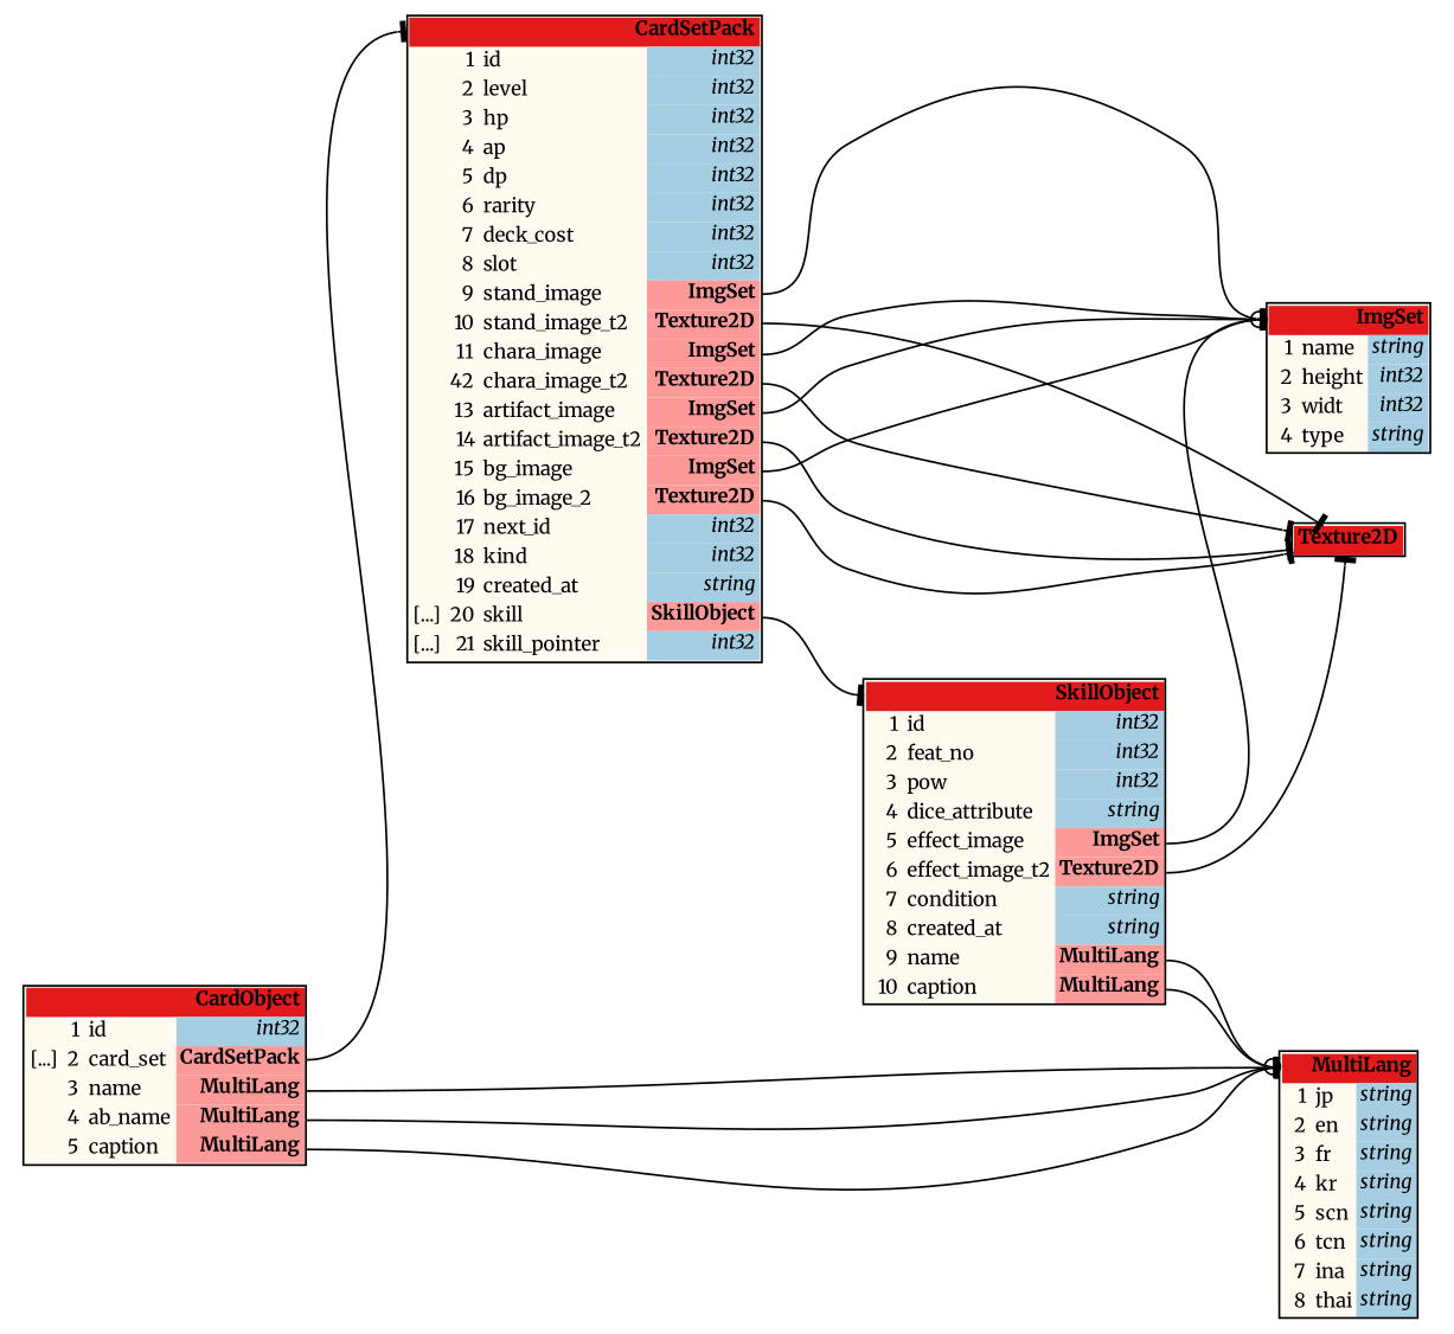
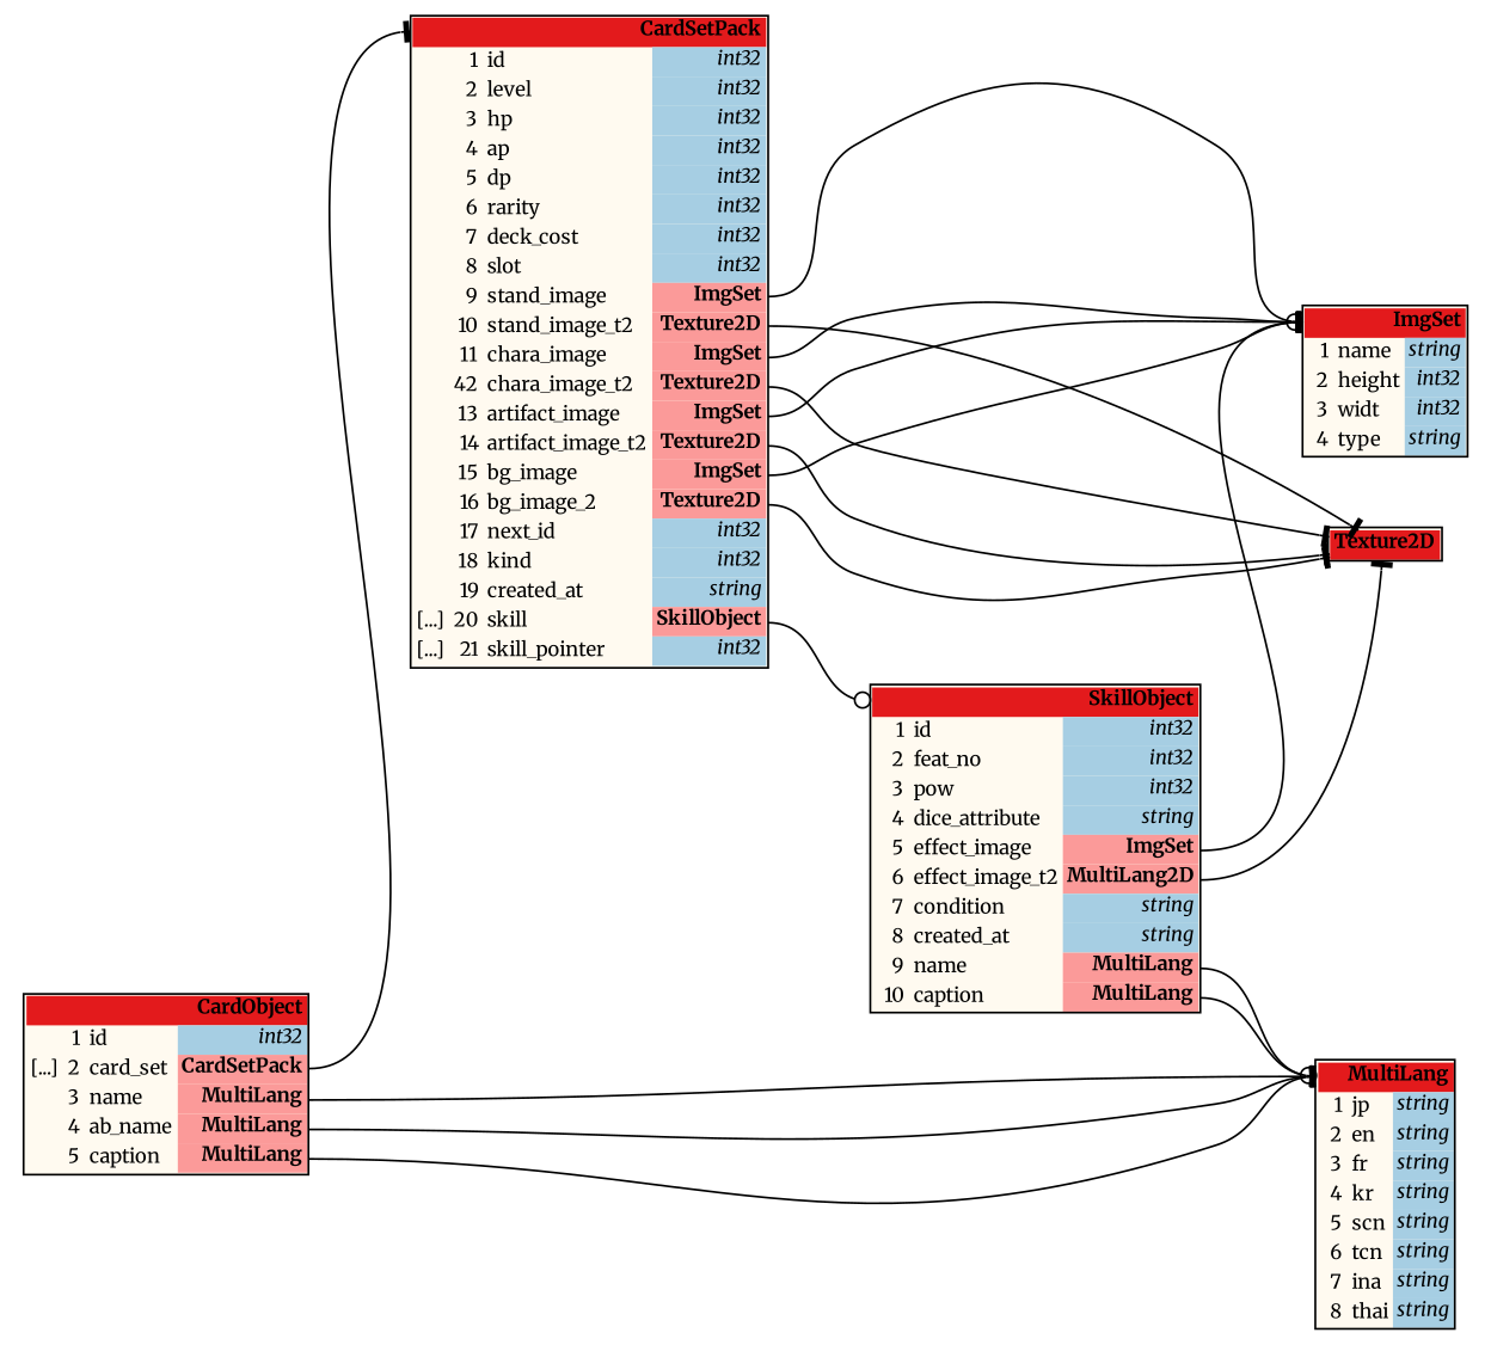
  digraph {
    fontname=Merriweather
    rankdir=LR
    node [fontname=Merriweather fontsize=10 shape=plaintext]
    edge [arrowhead=tee color="#000000" fontname=Merriweather headport=header tailport="pocaption:e"]
    n1 [label=<<TABLE BORDER="1" CELLBORDER="0" CELLSPACING="0" BGCOLOR="#fffaf0"><TR><TD COLSPAN="4" PORT="header" BGCOLOR="#e31a1c" ALIGN="right"><b>CardObject</b></TD></TR><TR><TD ALIGN="right"></TD><TD ALIGN="right">1</TD><TD ALIGN="left">id</TD><TD BGCOLOR="#a6cee3" PORT="poid" ALIGN="right" TITLE="int32"><i>int32</i></TD></TR><TR><TD ALIGN="right">[...]</TD><TD ALIGN="right">2</TD><TD ALIGN="left">card_set</TD><TD BGCOLOR="#fb9a99" PORT="pocard_set" ALIGN="right"><b>CardSetPack</b></TD></TR><TR><TD ALIGN="right"></TD><TD ALIGN="right">3</TD><TD ALIGN="left">name</TD><TD BGCOLOR="#fb9a99" PORT="poname" ALIGN="right"><b>MultiLang</b></TD></TR><TR><TD ALIGN="right"></TD><TD ALIGN="right">4</TD><TD ALIGN="left">ab_name</TD><TD BGCOLOR="#fb9a99" PORT="poab_name" ALIGN="right"><b>MultiLang</b></TD></TR><TR><TD ALIGN="right"></TD><TD ALIGN="right">5</TD><TD ALIGN="left">caption</TD><TD BGCOLOR="#fb9a99" PORT="pocaption" ALIGN="right"><b>MultiLang</b></TD></TR></TABLE>>]
    n2 [label=<<TABLE BORDER="1" CELLBORDER="0" CELLSPACING="0" BGCOLOR="#fffaf0"><TR><TD COLSPAN="4" PORT="header" BGCOLOR="#e31a1c" ALIGN="right"><b>CardSetPack</b></TD></TR><TR><TD ALIGN="right"></TD><TD ALIGN="right">1</TD><TD ALIGN="left">id</TD><TD BGCOLOR="#a6cee3" PORT="poid" ALIGN="right" TITLE="int32"><i>int32</i></TD></TR><TR><TD ALIGN="right"></TD><TD ALIGN="right">2</TD><TD ALIGN="left">level</TD><TD BGCOLOR="#a6cee3" PORT="polevel" ALIGN="right" TITLE="int32"><i>int32</i></TD></TR><TR><TD ALIGN="right"></TD><TD ALIGN="right">3</TD><TD ALIGN="left">hp</TD><TD BGCOLOR="#a6cee3" PORT="pohp" ALIGN="right" TITLE="int32"><i>int32</i></TD></TR><TR><TD ALIGN="right"></TD><TD ALIGN="right">4</TD><TD ALIGN="left">ap</TD><TD BGCOLOR="#a6cee3" PORT="poap" ALIGN="right" TITLE="int32"><i>int32</i></TD></TR><TR><TD ALIGN="right"></TD><TD ALIGN="right">5</TD><TD ALIGN="left">dp</TD><TD BGCOLOR="#a6cee3" PORT="podp" ALIGN="right" TITLE="int32"><i>int32</i></TD></TR><TR><TD ALIGN="right"></TD><TD ALIGN="right">6</TD><TD ALIGN="left">rarity</TD><TD BGCOLOR="#a6cee3" PORT="porarity" ALIGN="right" TITLE="int32"><i>int32</i></TD></TR><TR><TD ALIGN="right"></TD><TD ALIGN="right">7</TD><TD ALIGN="left">deck_cost</TD><TD BGCOLOR="#a6cee3" PORT="podeck_cost" ALIGN="right" TITLE="int32"><i>int32</i></TD></TR><TR><TD ALIGN="right"></TD><TD ALIGN="right">8</TD><TD ALIGN="left">slot</TD><TD BGCOLOR="#a6cee3" PORT="poslot" ALIGN="right" TITLE="int32"><i>int32</i></TD></TR><TR><TD ALIGN="right"></TD><TD ALIGN="right">9</TD><TD ALIGN="left">stand_image</TD><TD BGCOLOR="#fb9a99" PORT="postand_image" ALIGN="right"><b>ImgSet</b></TD></TR><TR><TD ALIGN="right"></TD><TD ALIGN="right">10</TD><TD ALIGN="left">stand_image_t2</TD><TD BGCOLOR="#fb9a99" PORT="postand_image_t2" ALIGN="right"><b>Texture2D</b></TD></TR><TR><TD ALIGN="right"></TD><TD ALIGN="right">11</TD><TD ALIGN="left">chara_image</TD><TD BGCOLOR="#fb9a99" PORT="pochara_image" ALIGN="right"><b>ImgSet</b></TD></TR><TR><TD ALIGN="right"></TD><TD ALIGN="right">42</TD><TD ALIGN="left">chara_image_t2</TD><TD BGCOLOR="#fb9a99" PORT="pochara_image_t2" ALIGN="right"><b>Texture2D</b></TD></TR><TR><TD ALIGN="right"></TD><TD ALIGN="right">13</TD><TD ALIGN="left">artifact_image</TD><TD BGCOLOR="#fb9a99" PORT="poartifact_image" ALIGN="right"><b>ImgSet</b></TD></TR><TR><TD ALIGN="right"></TD><TD ALIGN="right">14</TD><TD ALIGN="left">artifact_image_t2</TD><TD BGCOLOR="#fb9a99" PORT="poartifact_image_t2" ALIGN="right"><b>Texture2D</b></TD></TR><TR><TD ALIGN="right"></TD><TD ALIGN="right">15</TD><TD ALIGN="left">bg_image</TD><TD BGCOLOR="#fb9a99" PORT="pobg_image" ALIGN="right"><b>ImgSet</b></TD></TR><TR><TD ALIGN="right"></TD><TD ALIGN="right">16</TD><TD ALIGN="left">bg_image_2</TD><TD BGCOLOR="#fb9a99" PORT="pobg_image_2" ALIGN="right"><b>Texture2D</b></TD></TR><TR><TD ALIGN="right"></TD><TD ALIGN="right">17</TD><TD ALIGN="left">next_id</TD><TD BGCOLOR="#a6cee3" PORT="ponext_id" ALIGN="right" TITLE="int32"><i>int32</i></TD></TR><TR><TD ALIGN="right"></TD><TD ALIGN="right">18</TD><TD ALIGN="left">kind</TD><TD BGCOLOR="#a6cee3" PORT="pokind" ALIGN="right" TITLE="int32"><i>int32</i></TD></TR><TR><TD ALIGN="right"></TD><TD ALIGN="right">19</TD><TD ALIGN="left">created_at</TD><TD BGCOLOR="#a6cee3" PORT="pocreated_at" ALIGN="right" TITLE="string"><i>string</i></TD></TR><TR><TD ALIGN="right">[...]</TD><TD ALIGN="right">20</TD><TD ALIGN="left">skill</TD><TD BGCOLOR="#fb9a99" PORT="poskill" ALIGN="right"><b>SkillObject</b></TD></TR><TR><TD ALIGN="right">[...]</TD><TD ALIGN="right">21</TD><TD ALIGN="left">skill_pointer</TD><TD BGCOLOR="#a6cee3" PORT="poskill_pointer" ALIGN="right" TITLE="int32"><i>int32</i></TD></TR></TABLE>>]
    n3 [label=<<TABLE BORDER="1" CELLBORDER="0" CELLSPACING="0" BGCOLOR="#fffaf0"><TR><TD COLSPAN="4" PORT="header" BGCOLOR="#e31a1c" ALIGN="right"><b>MultiLang</b></TD></TR><TR><TD ALIGN="right"></TD><TD ALIGN="right">1</TD><TD ALIGN="left">jp</TD><TD BGCOLOR="#a6cee3" PORT="pojp" ALIGN="right" TITLE="string"><i>string</i></TD></TR><TR><TD ALIGN="right"></TD><TD ALIGN="right">2</TD><TD ALIGN="left">en</TD><TD BGCOLOR="#a6cee3" PORT="poen" ALIGN="right" TITLE="string"><i>string</i></TD></TR><TR><TD ALIGN="right"></TD><TD ALIGN="right">3</TD><TD ALIGN="left">fr</TD><TD BGCOLOR="#a6cee3" PORT="pofr" ALIGN="right" TITLE="string"><i>string</i></TD></TR><TR><TD ALIGN="right"></TD><TD ALIGN="right">4</TD><TD ALIGN="left">kr</TD><TD BGCOLOR="#a6cee3" PORT="pokr" ALIGN="right" TITLE="string"><i>string</i></TD></TR><TR><TD ALIGN="right"></TD><TD ALIGN="right">5</TD><TD ALIGN="left">scn</TD><TD BGCOLOR="#a6cee3" PORT="poscn" ALIGN="right" TITLE="string"><i>string</i></TD></TR><TR><TD ALIGN="right"></TD><TD ALIGN="right">6</TD><TD ALIGN="left">tcn</TD><TD BGCOLOR="#a6cee3" PORT="potcn" ALIGN="right" TITLE="string"><i>string</i></TD></TR><TR><TD ALIGN="right"></TD><TD ALIGN="right">7</TD><TD ALIGN="left">ina</TD><TD BGCOLOR="#a6cee3" PORT="poina" ALIGN="right" TITLE="string"><i>string</i></TD></TR><TR><TD ALIGN="right"></TD><TD ALIGN="right">8</TD><TD ALIGN="left">thai</TD><TD BGCOLOR="#a6cee3" PORT="pothai" ALIGN="right" TITLE="string"><i>string</i></TD></TR></TABLE>>]
-   n4 [label=<<TABLE BORDER="1" CELLBORDER="0" CELLSPACING="0" BGCOLOR="#fffaf0"><TR><TD COLSPAN="4" PORT="header" BGCOLOR="#e31a1c" ALIGN="right"><b>SkillObject</b></TD></TR><TR><TD ALIGN="right"></TD><TD ALIGN="right">1</TD><TD ALIGN="left">id</TD><TD BGCOLOR="#a6cee3" PORT="poid" ALIGN="right" TITLE="int32"><i>int32</i></TD></TR><TR><TD ALIGN="right"></TD><TD ALIGN="right">2</TD><TD ALIGN="left">feat_no</TD><TD BGCOLOR="#a6cee3" PORT="pofeat_no" ALIGN="right" TITLE="int32"><i>int32</i></TD></TR><TR><TD ALIGN="right"></TD><TD ALIGN="right">3</TD><TD ALIGN="left">pow</TD><TD BGCOLOR="#a6cee3" PORT="popow" ALIGN="right" TITLE="int32"><i>int32</i></TD></TR><TR><TD ALIGN="right"></TD><TD ALIGN="right">4</TD><TD ALIGN="left">dice_attribute</TD><TD BGCOLOR="#a6cee3" PORT="podice_attribute" ALIGN="right" TITLE="string"><i>string</i></TD></TR><TR><TD ALIGN="right"></TD><TD ALIGN="right">5</TD><TD ALIGN="left">effect_image</TD><TD BGCOLOR="#fb9a99" PORT="poeffect_image" ALIGN="right"><b>ImgSet</b></TD></TR><TR><TD ALIGN="right"></TD><TD ALIGN="right">6</TD><TD ALIGN="left">effect_image_t2</TD><TD BGCOLOR="#fb9a99" PORT="poeffect_image_t2" ALIGN="right"><b>Texture2D</b></TD></TR><TR><TD ALIGN="right"></TD><TD ALIGN="right">7</TD><TD ALIGN="left">condition</TD><TD BGCOLOR="#a6cee3" PORT="pocondition" ALIGN="right" TITLE="string"><i>string</i></TD></TR><TR><TD ALIGN="right"></TD><TD ALIGN="right">8</TD><TD ALIGN="left">created_at</TD><TD BGCOLOR="#a6cee3" PORT="pocreated_at" ALIGN="right" TITLE="string"><i>string</i></TD></TR><TR><TD ALIGN="right"></TD><TD ALIGN="right">9</TD><TD ALIGN="left">name</TD><TD BGCOLOR="#fb9a99" PORT="poname" ALIGN="right"><b>MultiLang</b></TD></TR><TR><TD ALIGN="right"></TD><TD ALIGN="right">10</TD><TD ALIGN="left">caption</TD><TD BGCOLOR="#fb9a99" PORT="pocaption" ALIGN="right"><b>MultiLang</b></TD></TR></TABLE>>]
+   n4 [label=<<TABLE BORDER="1" CELLBORDER="0" CELLSPACING="0" BGCOLOR="#fffaf0"><TR><TD COLSPAN="4" PORT="header" BGCOLOR="#e31a1c" ALIGN="right"><b>SkillObject</b></TD></TR><TR><TD ALIGN="right"></TD><TD ALIGN="right">1</TD><TD ALIGN="left">id</TD><TD BGCOLOR="#a6cee3" PORT="poid" ALIGN="right" TITLE="int32"><i>int32</i></TD></TR><TR><TD ALIGN="right"></TD><TD ALIGN="right">2</TD><TD ALIGN="left">feat_no</TD><TD BGCOLOR="#a6cee3" PORT="pofeat_no" ALIGN="right" TITLE="int32"><i>int32</i></TD></TR><TR><TD ALIGN="right"></TD><TD ALIGN="right">3</TD><TD ALIGN="left">pow</TD><TD BGCOLOR="#a6cee3" PORT="popow" ALIGN="right" TITLE="int32"><i>int32</i></TD></TR><TR><TD ALIGN="right"></TD><TD ALIGN="right">4</TD><TD ALIGN="left">dice_attribute</TD><TD BGCOLOR="#a6cee3" PORT="podice_attribute" ALIGN="right" TITLE="string"><i>string</i></TD></TR><TR><TD ALIGN="right"></TD><TD ALIGN="right">5</TD><TD ALIGN="left">effect_image</TD><TD BGCOLOR="#fb9a99" PORT="poeffect_image" ALIGN="right"><b>ImgSet</b></TD></TR><TR><TD ALIGN="right"></TD><TD ALIGN="right">6</TD><TD ALIGN="left">effect_image_t2</TD><TD BGCOLOR="#fb9a99" PORT="poeffect_image_t2" ALIGN="right"><b>MultiLang2D</b></TD></TR><TR><TD ALIGN="right"></TD><TD ALIGN="right">7</TD><TD ALIGN="left">condition</TD><TD BGCOLOR="#a6cee3" PORT="pocondition" ALIGN="right" TITLE="string"><i>string</i></TD></TR><TR><TD ALIGN="right"></TD><TD ALIGN="right">8</TD><TD ALIGN="left">created_at</TD><TD BGCOLOR="#a6cee3" PORT="pocreated_at" ALIGN="right" TITLE="string"><i>string</i></TD></TR><TR><TD ALIGN="right"></TD><TD ALIGN="right">9</TD><TD ALIGN="left">name</TD><TD BGCOLOR="#fb9a99" PORT="poname" ALIGN="right"><b>MultiLang</b></TD></TR><TR><TD ALIGN="right"></TD><TD ALIGN="right">10</TD><TD ALIGN="left">caption</TD><TD BGCOLOR="#fb9a99" PORT="pocaption" ALIGN="right"><b>MultiLang</b></TD></TR></TABLE>>]
    n5 [label=<<TABLE BORDER="1" CELLBORDER="0" CELLSPACING="0" BGCOLOR="#fffaf0"><TR><TD COLSPAN="4" PORT="header" BGCOLOR="#e31a1c" ALIGN="right"><b>ImgSet</b></TD></TR><TR><TD ALIGN="right"></TD><TD ALIGN="right">1</TD><TD ALIGN="left">name</TD><TD BGCOLOR="#a6cee3" PORT="poname" ALIGN="right" TITLE="string"><i>string</i></TD></TR><TR><TD ALIGN="right"></TD><TD ALIGN="right">2</TD><TD ALIGN="left">height</TD><TD BGCOLOR="#a6cee3" PORT="poheight" ALIGN="right" TITLE="int32"><i>int32</i></TD></TR><TR><TD ALIGN="right"></TD><TD ALIGN="right">3</TD><TD ALIGN="left">widt</TD><TD BGCOLOR="#a6cee3" PORT="powidt" ALIGN="right" TITLE="int32"><i>int32</i></TD></TR><TR><TD ALIGN="right"></TD><TD ALIGN="right">4</TD><TD ALIGN="left">type</TD><TD BGCOLOR="#a6cee3" PORT="potype" ALIGN="right" TITLE="string"><i>string</i></TD></TR></TABLE>>]
    n6 [label=<<TABLE BORDER="1" CELLBORDER="0" CELLSPACING="0" BGCOLOR="#fffaf0"><TR><TD COLSPAN="4" PORT="header" BGCOLOR="#e31a1c" ALIGN="right"><b>Texture2D</b></TD></TR></TABLE>>]
    n1 -> n2 [tailport="pocard_set:e"]
    n1 -> n3 [tailport="poab_name:e"]
    n1 -> n3
    n1 -> n3 [tailport="poname:e"]
-   n2 -> n4 [tailport="poskill:e"]
+   n2 -> n4 [arrowhead=odot tailport="poskill:e"]
    n2 -> n5 [tailport="pobg_image:e"]
    n2 -> n5 [tailport="poartifact_image:e"]
    n2 -> n5 [tailport="postand_image:e"]
    n2 -> n5 [arrowhead=odot tailport="pochara_image:e"]
    n2 -> n6 [tailport="pobg_image_2:e"]
    n2 -> n6 [tailport="pochara_image_t2:e"]
    n2 -> n6 [tailport="poartifact_image_t2:e"]
    n2 -> n6 [tailport="postand_image_t2:e"]
    n4 -> n3 [arrowhead=odot]
    n4 -> n3 [tailport="poname:e"]
    n4 -> n5 [tailport="poeffect_image:e"]
    n4 -> n6 [tailport="poeffect_image_t2:e"]
  }
